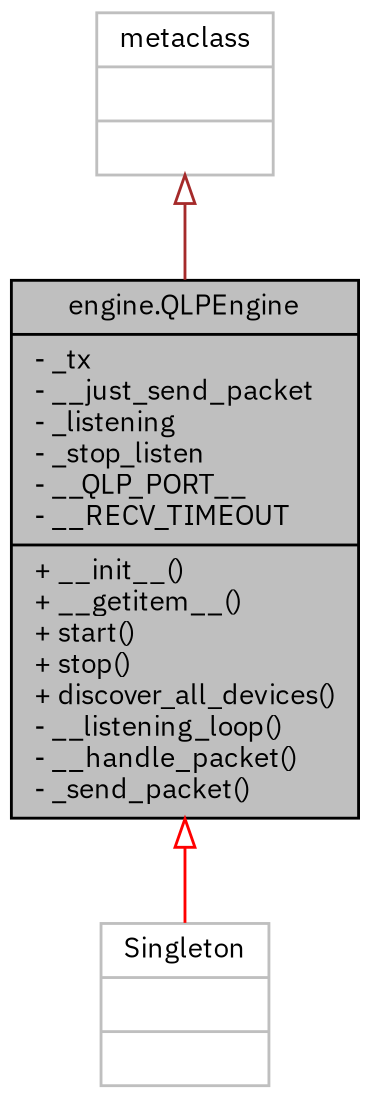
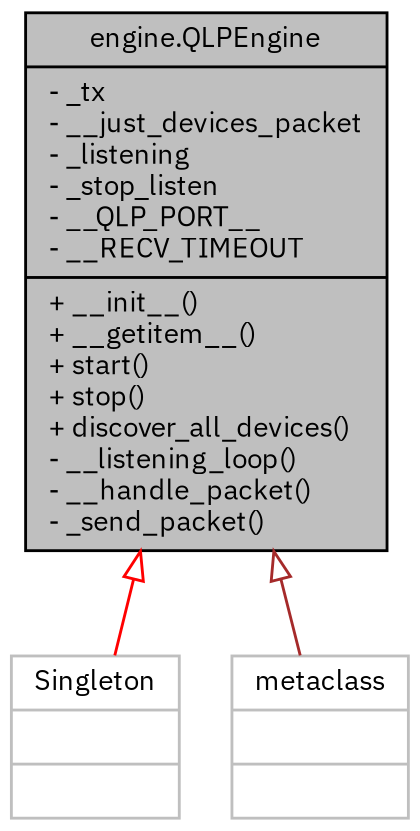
  digraph {
    fontname="IBM Plex Sans"
    node [color=grey75 fillcolor=white fontname="IBM Plex Sans" fontsize=10 shape=record style=filled]
    edge [arrowtail=onormal dir=back fontname="IBM Plex Sans" fontsize=10 labelfontname=Helvetica labelfontsize=10 style=solid]
-   n1 [color=black fillcolor=grey75 fontcolor=black height=0.2 label="{engine.QLPEngine\n|- _tx\l- __just_send_packet\l- _listening\l- _stop_listen\l- __QLP_PORT__\l- __RECV_TIMEOUT\l|+ __init__()\l+ __getitem__()\l+ start()\l+ stop()\l+ discover_all_devices()\l- __listening_loop()\l- __handle_packet()\l- _send_packet()\l}" width=0.4]
+   n1 [color=black fillcolor=grey75 fontcolor=black height=0.2 label="{engine.QLPEngine\n|- _tx\l- __just_devices_packet\l- _listening\l- _stop_listen\l- __QLP_PORT__\l- __RECV_TIMEOUT\l|+ __init__()\l+ __getitem__()\l+ start()\l+ stop()\l+ discover_all_devices()\l- __listening_loop()\l- __handle_packet()\l- _send_packet()\l}" width=0.4]
    n2 [height=0.2 label="{Singleton\n||}" width=0.4]
    n3 [height=0.2 label="{metaclass\n||}" width=0.4]
    n1 -> n2 [color=red]
-   n3 -> n1 [color=brown]
+   n1 -> n3 [color=brown]
  }
